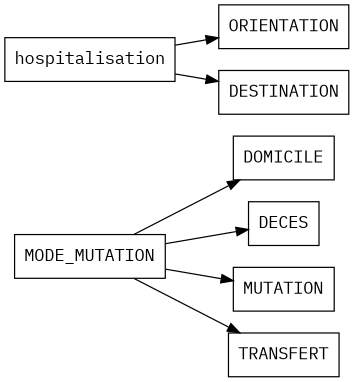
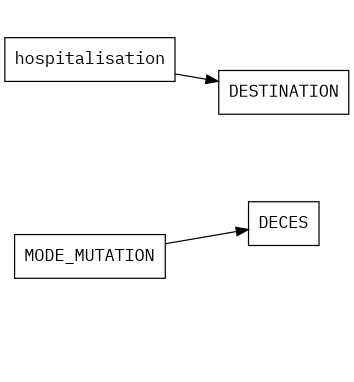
  digraph {
    fontname="IBM Plex Mono"
    rankdir=LR
    node [fontname="IBM Plex Mono" shape=box]
    edge [fontname="IBM Plex Mono"]
    n1 [label=MODE_MUTATION]
-   n2 [label=DOMICILE]
    n3 [label=DECES]
-   n4 [label=MUTATION]
-   n5 [label=TRANSFERT]
    n6 [label=hospitalisation]
-   n7 [label=ORIENTATION]
    n8 [label=DESTINATION]
-   n1 -> n2
    n1 -> n3
-   n1 -> n4
-   n1 -> n5
-   n6 -> n7
    n6 -> n8
  }
